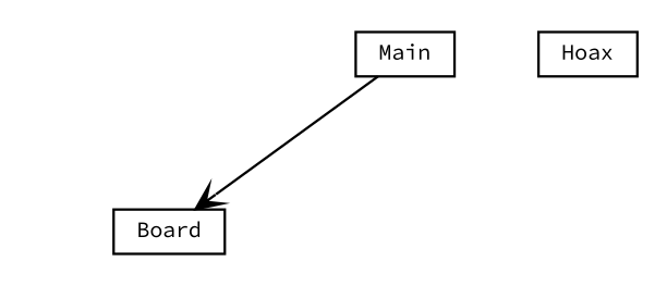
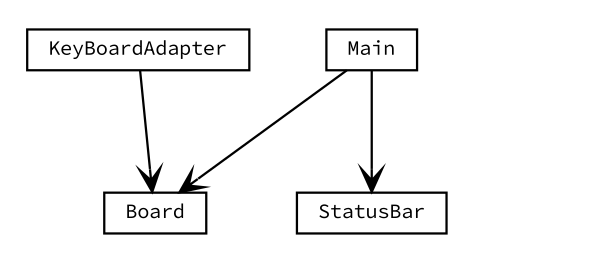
  digraph {
    fontname="Source Code Pro"
    node [fontcolor=black fontname="Source Code Pro" fontsize=9.0 shape=plaintext]
    edge [arrowhead=open color=black fontcolor=black fontname="Source Code Pro" fontsize=10.0 headport=p labelfontname=Helvetica labelfontsize=10 tailport=p]
    n1 [label=<<table border="0" cellborder="1" cellspacing="0" cellpadding="2" port="p" href="./Board.html"> 		<tr><td><table border="0" cellspacing="0" cellpadding="1"> 			<tr><td> Board </td></tr> 		</table></td></tr> 		</table>>]
    n2 [label=<<table border="0" cellborder="1" cellspacing="0" cellpadding="2" port="p" href="./Main.html"> 		<tr><td><table border="0" cellspacing="0" cellpadding="1"> 			<tr><td> Main </td></tr> 		</table></td></tr> 		</table>>]
-   n4 [label=<<table border="0" cellborder="1" cellspacing="0" cellpadding="2" port="p" href="./Hoax.html"> 		<tr><td><table border="0" cellspacing="0" cellpadding="1"> 			<tr><td> Hoax </td></tr> 		</table></td></tr> 		</table>>]
+   n3 [label=<<table border="0" cellborder="1" cellspacing="0" cellpadding="2" port="p" href="./StatusBar.html"> 		<tr><td><table border="0" cellspacing="0" cellpadding="1"> 			<tr><td> StatusBar </td></tr> 		</table></td></tr> 		</table>>]
+   n5 [label=<<table border="0" cellborder="1" cellspacing="0" cellpadding="2" port="p" href="./KeyBoardAdapter.html"> 		<tr><td><table border="0" cellspacing="0" cellpadding="1"> 			<tr><td> KeyBoardAdapter </td></tr> 		</table></td></tr> 		</table>>]
    n2 -> n1
+   n2 -> n3
+   n5 -> n1
  }
